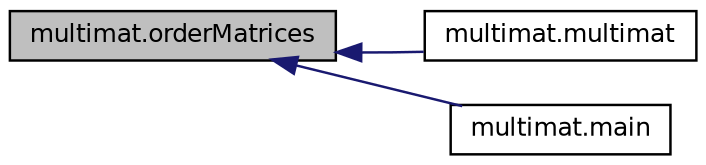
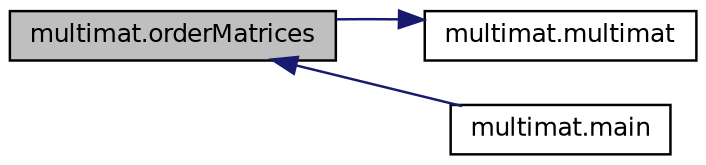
  digraph {
    rankdir=LR
    node [color=black fillcolor=white fontname=Helvetica fontsize=10 shape=record style=filled]
    edge [color=midnightblue dir=back fontname=Helvetica fontsize=10 labelfontname=Helvetica labelfontsize=10 style=solid]
    n1 [fillcolor=grey75 fontcolor=black height=0.2 label="multimat.orderMatrices" width=0.4]
    n2 [height=0.2 label="multimat.multimat" width=0.4]
    n3 [height=0.2 label="multimat.main" width=0.4]
-   n1 -> n2
+   n2 -> n1
    n1 -> n3
  }
